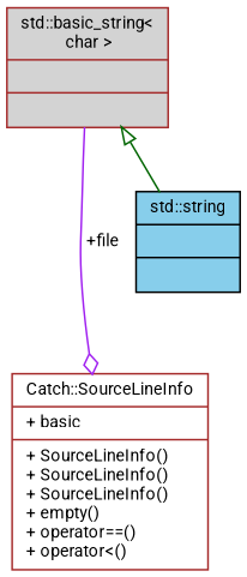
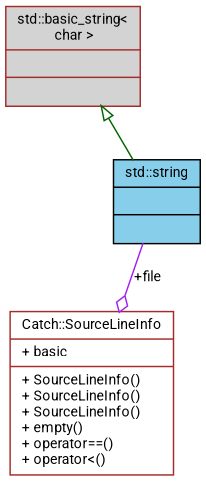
  digraph {
    fontname=Roboto
    node [color=brown fontname=Roboto fontsize=10 shape=record style=filled]
    edge [fontname=Roboto fontsize=10 labelfontname=Helvetica labelfontsize=10 style=solid]
    n1 [fillcolor=white height=0.2 label="{Catch::SourceLineInfo\n|+ basic\l|+ SourceLineInfo()\l+ SourceLineInfo()\l+ SourceLineInfo()\l+ empty()\l+ operator==()\l+ operator\<()\l}" width=0.4]
    n2 [color=black fillcolor=skyblue height=0.2 label="{std::string\n||}" width=0.4]
    n3 [fillcolor=lightgrey height=0.2 label="{std::basic_string\<\l char \>\n||}" width=0.4]
-   n3 -> n1 [arrowhead=odiamond color=purple label=" +file"]
+   n2 -> n1 [arrowhead=odiamond color=purple label=" +file"]
    n3 -> n2 [arrowtail=onormal color=darkgreen dir=back]
  }
